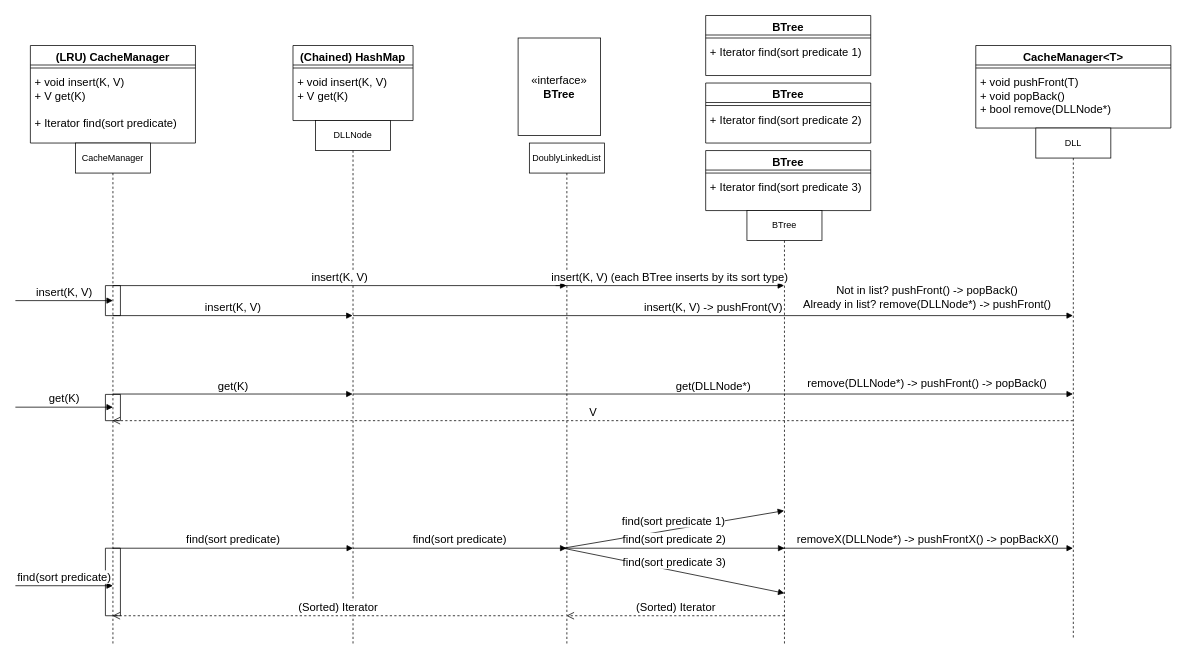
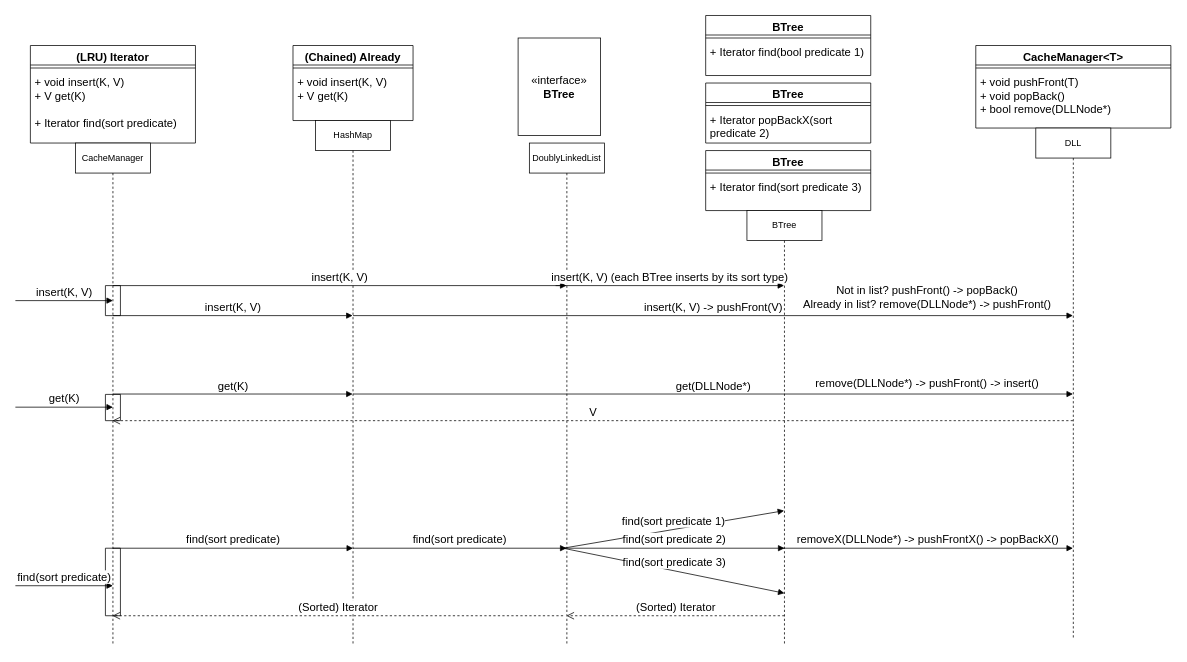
  <mxCell id="0" />
  <mxCell id="1" parent="0" />
  <mxCell id="2" value="" style="verticalLabelPosition=bottom;verticalAlign=top;html=1;shape=mxgraph.basic.rect;fillColor2=none;strokeWidth=1;size=20;indent=5;" vertex="1" parent="1"><mxGeometry x="140" y="730" width="20" height="90" as="geometry" /></mxCell>
  <mxCell id="3" value="" style="verticalLabelPosition=bottom;verticalAlign=top;html=1;shape=mxgraph.basic.rect;fillColor2=none;strokeWidth=1;size=20;indent=5;" vertex="1" parent="1"><mxGeometry x="140" y="525" width="20" height="35" as="geometry" /></mxCell>
  <mxCell id="4" value="" style="verticalLabelPosition=bottom;verticalAlign=top;html=1;shape=mxgraph.basic.rect;fillColor2=none;strokeWidth=1;size=20;indent=5;" vertex="1" parent="1"><mxGeometry x="140" y="380" width="20" height="40" as="geometry" /></mxCell>
- <mxCell id="5" value="&lt;font style=&quot;font-size: 15px;&quot;&gt;&lt;b&gt;&lt;font style=&quot;font-size: 15px;&quot;&gt;(Chained) HashMap&lt;/font&gt;&lt;br&gt;&lt;/b&gt;&lt;/font&gt;" style="swimlane;fontStyle=1;align=center;verticalAlign=top;childLayout=stackLayout;horizontal=1;startSize=26;horizontalStack=0;resizeParent=1;resizeParentMax=0;resizeLast=0;collapsible=1;marginBottom=0;whiteSpace=wrap;html=1;" parent="1" vertex="1"><mxGeometry x="390" y="60" width="160" height="100" as="geometry" /></mxCell>
+ <mxCell id="5" value="&lt;font style=&quot;font-size: 15px;&quot;&gt;&lt;b&gt;&lt;font style=&quot;font-size: 15px;&quot;&gt;(Chained) Already&lt;/font&gt;&lt;br&gt;&lt;/b&gt;&lt;/font&gt;" style="swimlane;fontStyle=1;align=center;verticalAlign=top;childLayout=stackLayout;horizontal=1;startSize=26;horizontalStack=0;resizeParent=1;resizeParentMax=0;resizeLast=0;collapsible=1;marginBottom=0;whiteSpace=wrap;html=1;" parent="1" vertex="1"><mxGeometry x="390" y="60" width="160" height="100" as="geometry" /></mxCell>
  <mxCell id="6" value="" style="line;strokeWidth=1;fillColor=none;align=left;verticalAlign=middle;spacingTop=-1;spacingLeft=3;spacingRight=3;rotatable=0;labelPosition=right;points=[];portConstraint=eastwest;strokeColor=inherit;" parent="5" vertex="1"><mxGeometry y="26" width="160" height="8" as="geometry" /></mxCell>
  <mxCell id="7" value="&lt;div style=&quot;font-size: 15px;&quot;&gt;&lt;font style=&quot;font-size: 15px;&quot;&gt;&lt;font style=&quot;font-size: 15px;&quot;&gt;+ void insert(K, V)&lt;/font&gt;&lt;/font&gt;&lt;/div&gt;&lt;div style=&quot;font-size: 15px;&quot;&gt;&lt;font style=&quot;font-size: 15px;&quot;&gt;+ V get(K)&lt;/font&gt;&lt;/div&gt;" style="text;strokeColor=none;fillColor=none;align=left;verticalAlign=top;spacingLeft=4;spacingRight=4;overflow=hidden;rotatable=0;points=[[0,0.5],[1,0.5]];portConstraint=eastwest;whiteSpace=wrap;html=1;" parent="5" vertex="1"><mxGeometry y="34" width="160" height="66" as="geometry" /></mxCell>
  <mxCell id="8" value="&lt;font style=&quot;font-size: 15px;&quot;&gt;CacheManager&amp;lt;T&amp;gt;&lt;/font&gt;" style="swimlane;fontStyle=1;align=center;verticalAlign=top;childLayout=stackLayout;horizontal=1;startSize=26;horizontalStack=0;resizeParent=1;resizeParentMax=0;resizeLast=0;collapsible=1;marginBottom=0;whiteSpace=wrap;html=1;" parent="1" vertex="1"><mxGeometry x="1300" y="60" width="260" height="110" as="geometry" /></mxCell>
  <mxCell id="9" value="" style="line;strokeWidth=1;fillColor=none;align=left;verticalAlign=middle;spacingTop=-1;spacingLeft=3;spacingRight=3;rotatable=0;labelPosition=right;points=[];portConstraint=eastwest;strokeColor=inherit;" parent="8" vertex="1"><mxGeometry y="26" width="260" height="8" as="geometry" /></mxCell>
  <mxCell id="10" value="&lt;div style=&quot;font-size: 15px;&quot;&gt;&lt;font style=&quot;font-size: 15px;&quot;&gt;+ void pushFront(T)&lt;/font&gt;&lt;/div&gt;&lt;div style=&quot;font-size: 15px;&quot;&gt;&lt;font style=&quot;font-size: 15px;&quot;&gt;+ void popBack()&lt;/font&gt;&lt;/div&gt;&lt;div style=&quot;font-size: 15px;&quot;&gt;&lt;font style=&quot;font-size: 15px;&quot;&gt;+ bool remove(DLLNode*)&lt;br&gt;&lt;/font&gt;&lt;/div&gt;&lt;div style=&quot;font-size: 15px;&quot;&gt;&lt;font style=&quot;font-size: 15px;&quot;&gt;&lt;br&gt;&lt;/font&gt;&lt;/div&gt;" style="text;strokeColor=none;fillColor=none;align=left;verticalAlign=top;spacingLeft=4;spacingRight=4;overflow=hidden;rotatable=0;points=[[0,0.5],[1,0.5]];portConstraint=eastwest;whiteSpace=wrap;html=1;" parent="8" vertex="1"><mxGeometry y="34" width="260" height="76" as="geometry" /></mxCell>
- <mxCell id="11" value="&lt;font style=&quot;font-size: 15px;&quot;&gt;&lt;b&gt;(LRU) &lt;font style=&quot;font-size: 15px;&quot;&gt;CacheManager&lt;br&gt;&lt;/font&gt;&lt;/b&gt;&lt;/font&gt;" style="swimlane;fontStyle=1;align=center;verticalAlign=top;childLayout=stackLayout;horizontal=1;startSize=26;horizontalStack=0;resizeParent=1;resizeParentMax=0;resizeLast=0;collapsible=1;marginBottom=0;whiteSpace=wrap;html=1;" parent="1" vertex="1"><mxGeometry x="40" y="60" width="220" height="130" as="geometry" /></mxCell>
+ <mxCell id="11" value="&lt;font style=&quot;font-size: 15px;&quot;&gt;&lt;b&gt;(LRU) &lt;font style=&quot;font-size: 15px;&quot;&gt;Iterator&lt;br&gt;&lt;/font&gt;&lt;/b&gt;&lt;/font&gt;" style="swimlane;fontStyle=1;align=center;verticalAlign=top;childLayout=stackLayout;horizontal=1;startSize=26;horizontalStack=0;resizeParent=1;resizeParentMax=0;resizeLast=0;collapsible=1;marginBottom=0;whiteSpace=wrap;html=1;" parent="1" vertex="1"><mxGeometry x="40" y="60" width="220" height="130" as="geometry" /></mxCell>
  <mxCell id="12" value="" style="line;strokeWidth=1;fillColor=none;align=left;verticalAlign=middle;spacingTop=-1;spacingLeft=3;spacingRight=3;rotatable=0;labelPosition=right;points=[];portConstraint=eastwest;strokeColor=inherit;" parent="11" vertex="1"><mxGeometry y="26" width="220" height="8" as="geometry" /></mxCell>
  <mxCell id="13" value="&lt;div style=&quot;font-size: 15px;&quot;&gt;&lt;font style=&quot;font-size: 15px;&quot;&gt;+ void insert(K, V)&lt;/font&gt;&lt;/div&gt;&lt;div style=&quot;font-size: 15px;&quot;&gt;&lt;div style=&quot;font-size: 15px;&quot;&gt;&lt;font style=&quot;font-size: 15px;&quot;&gt;+ V get(K)&lt;/font&gt;&lt;/div&gt;&lt;div style=&quot;font-size: 15px;&quot;&gt;&lt;font style=&quot;font-size: 15px;&quot;&gt;&lt;br&gt;&lt;/font&gt;&lt;/div&gt;&lt;/div&gt;&lt;div style=&quot;font-size: 15px;&quot;&gt;&lt;font style=&quot;font-size: 15px;&quot;&gt;&lt;font style=&quot;font-size: 15px;&quot;&gt;+ Iterator find(sort predicate)&lt;/font&gt;&lt;br&gt;&lt;/font&gt;&lt;/div&gt;" style="text;strokeColor=none;fillColor=none;align=left;verticalAlign=top;spacingLeft=4;spacingRight=4;overflow=hidden;rotatable=0;points=[[0,0.5],[1,0.5]];portConstraint=eastwest;whiteSpace=wrap;html=1;" parent="11" vertex="1"><mxGeometry y="34" width="220" height="96" as="geometry" /></mxCell>
  <mxCell id="14" value="&lt;font style=&quot;font-size: 15px;&quot;&gt;BTree&lt;br&gt;&lt;/font&gt;" style="swimlane;fontStyle=1;align=center;verticalAlign=top;childLayout=stackLayout;horizontal=1;startSize=26;horizontalStack=0;resizeParent=1;resizeParentMax=0;resizeLast=0;collapsible=1;marginBottom=0;whiteSpace=wrap;html=1;" parent="1" vertex="1"><mxGeometry x="940" y="20" width="220" height="80" as="geometry" /></mxCell>
  <mxCell id="15" value="" style="line;strokeWidth=1;fillColor=none;align=left;verticalAlign=middle;spacingTop=-1;spacingLeft=3;spacingRight=3;rotatable=0;labelPosition=right;points=[];portConstraint=eastwest;strokeColor=inherit;" parent="14" vertex="1"><mxGeometry y="26" width="220" height="8" as="geometry" /></mxCell>
- <mxCell id="16" value="&lt;div style=&quot;font-size: 15px;&quot;&gt;&lt;font style=&quot;font-size: 15px;&quot;&gt;+ Iterator find(sort predicate 1)&lt;br&gt;&lt;/font&gt;&lt;/div&gt;" style="text;strokeColor=none;fillColor=none;align=left;verticalAlign=top;spacingLeft=4;spacingRight=4;overflow=hidden;rotatable=0;points=[[0,0.5],[1,0.5]];portConstraint=eastwest;whiteSpace=wrap;html=1;" parent="14" vertex="1"><mxGeometry y="34" width="220" height="46" as="geometry" /></mxCell>
+ <mxCell id="16" value="&lt;div style=&quot;font-size: 15px;&quot;&gt;&lt;font style=&quot;font-size: 15px;&quot;&gt;+ Iterator find(bool predicate 1)&lt;br&gt;&lt;/font&gt;&lt;/div&gt;" style="text;strokeColor=none;fillColor=none;align=left;verticalAlign=top;spacingLeft=4;spacingRight=4;overflow=hidden;rotatable=0;points=[[0,0.5],[1,0.5]];portConstraint=eastwest;whiteSpace=wrap;html=1;" parent="14" vertex="1"><mxGeometry y="34" width="220" height="46" as="geometry" /></mxCell>
  <mxCell id="17" value="&lt;font style=&quot;font-size: 15px;&quot;&gt;«interface»&lt;br&gt;&lt;b&gt;BTree&lt;/b&gt;&lt;br&gt;&lt;/font&gt;" style="html=1;whiteSpace=wrap;" parent="1" vertex="1"><mxGeometry x="690" y="50" width="110" height="130" as="geometry" /></mxCell>
  <mxCell id="18" value="&lt;font style=&quot;font-size: 15px;&quot;&gt;BTree&lt;br&gt;&lt;/font&gt;" style="swimlane;fontStyle=1;align=center;verticalAlign=top;childLayout=stackLayout;horizontal=1;startSize=26;horizontalStack=0;resizeParent=1;resizeParentMax=0;resizeLast=0;collapsible=1;marginBottom=0;whiteSpace=wrap;html=1;" parent="1" vertex="1"><mxGeometry x="940" y="110" width="220" height="80" as="geometry" /></mxCell>
  <mxCell id="19" value="" style="line;strokeWidth=1;fillColor=none;align=left;verticalAlign=middle;spacingTop=-1;spacingLeft=3;spacingRight=3;rotatable=0;labelPosition=right;points=[];portConstraint=eastwest;strokeColor=inherit;" parent="18" vertex="1"><mxGeometry y="26" width="220" height="8" as="geometry" /></mxCell>
- <mxCell id="20" value="&lt;div style=&quot;font-size: 15px;&quot;&gt;&lt;font style=&quot;font-size: 15px;&quot;&gt;+ Iterator find(sort predicate 2)&lt;br&gt;&lt;/font&gt;&lt;/div&gt;" style="text;strokeColor=none;fillColor=none;align=left;verticalAlign=top;spacingLeft=4;spacingRight=4;overflow=hidden;rotatable=0;points=[[0,0.5],[1,0.5]];portConstraint=eastwest;whiteSpace=wrap;html=1;" parent="18" vertex="1"><mxGeometry y="34" width="220" height="46" as="geometry" /></mxCell>
+ <mxCell id="20" value="&lt;div style=&quot;font-size: 15px;&quot;&gt;&lt;font style=&quot;font-size: 15px;&quot;&gt;+ Iterator popBackX(sort predicate 2)&lt;br&gt;&lt;/font&gt;&lt;/div&gt;" style="text;strokeColor=none;fillColor=none;align=left;verticalAlign=top;spacingLeft=4;spacingRight=4;overflow=hidden;rotatable=0;points=[[0,0.5],[1,0.5]];portConstraint=eastwest;whiteSpace=wrap;html=1;" parent="18" vertex="1"><mxGeometry y="34" width="220" height="46" as="geometry" /></mxCell>
  <mxCell id="21" value="&lt;font style=&quot;font-size: 15px;&quot;&gt;BTree&lt;br&gt;&lt;/font&gt;" style="swimlane;fontStyle=1;align=center;verticalAlign=top;childLayout=stackLayout;horizontal=1;startSize=26;horizontalStack=0;resizeParent=1;resizeParentMax=0;resizeLast=0;collapsible=1;marginBottom=0;whiteSpace=wrap;html=1;" parent="1" vertex="1"><mxGeometry x="940" y="200" width="220" height="80" as="geometry" /></mxCell>
  <mxCell id="22" value="" style="line;strokeWidth=1;fillColor=none;align=left;verticalAlign=middle;spacingTop=-1;spacingLeft=3;spacingRight=3;rotatable=0;labelPosition=right;points=[];portConstraint=eastwest;strokeColor=inherit;" parent="21" vertex="1"><mxGeometry y="26" width="220" height="8" as="geometry" /></mxCell>
  <mxCell id="23" value="&lt;div style=&quot;font-size: 15px;&quot;&gt;&lt;font style=&quot;font-size: 15px;&quot;&gt;+ Iterator find(sort predicate 3)&lt;br&gt;&lt;/font&gt;&lt;/div&gt;" style="text;strokeColor=none;fillColor=none;align=left;verticalAlign=top;spacingLeft=4;spacingRight=4;overflow=hidden;rotatable=0;points=[[0,0.5],[1,0.5]];portConstraint=eastwest;whiteSpace=wrap;html=1;" parent="21" vertex="1"><mxGeometry y="34" width="220" height="46" as="geometry" /></mxCell>
  <mxCell id="24" value="CacheManager" style="shape=umlLifeline;perimeter=lifelinePerimeter;whiteSpace=wrap;html=1;container=1;dropTarget=0;collapsible=0;recursiveResize=0;outlineConnect=0;portConstraint=eastwest;newEdgeStyle={&quot;curved&quot;:0,&quot;rounded&quot;:0};" parent="1" vertex="1"><mxGeometry x="100" y="190" width="100" height="670" as="geometry" /></mxCell>
- <mxCell id="25" value="DLLNode" style="shape=umlLifeline;perimeter=lifelinePerimeter;whiteSpace=wrap;html=1;container=1;dropTarget=0;collapsible=0;recursiveResize=0;outlineConnect=0;portConstraint=eastwest;newEdgeStyle={&quot;curved&quot;:0,&quot;rounded&quot;:0};" parent="1" vertex="1"><mxGeometry x="420" y="160" width="100" height="700" as="geometry" /></mxCell>
+ <mxCell id="25" value="HashMap" style="shape=umlLifeline;perimeter=lifelinePerimeter;whiteSpace=wrap;html=1;container=1;dropTarget=0;collapsible=0;recursiveResize=0;outlineConnect=0;portConstraint=eastwest;newEdgeStyle={&quot;curved&quot;:0,&quot;rounded&quot;:0};" parent="1" vertex="1"><mxGeometry x="420" y="160" width="100" height="700" as="geometry" /></mxCell>
  <mxCell id="26" value="DoublyLinkedList" style="shape=umlLifeline;perimeter=lifelinePerimeter;whiteSpace=wrap;html=1;container=1;dropTarget=0;collapsible=0;recursiveResize=0;outlineConnect=0;portConstraint=eastwest;newEdgeStyle={&quot;curved&quot;:0,&quot;rounded&quot;:0};" parent="1" vertex="1"><mxGeometry x="705" y="190" width="100" height="670" as="geometry" /></mxCell>
  <mxCell id="27" value="BTree" style="shape=umlLifeline;perimeter=lifelinePerimeter;whiteSpace=wrap;html=1;container=1;dropTarget=0;collapsible=0;recursiveResize=0;outlineConnect=0;portConstraint=eastwest;newEdgeStyle={&quot;curved&quot;:0,&quot;rounded&quot;:0};" parent="1" vertex="1"><mxGeometry x="995" y="280" width="100" height="580" as="geometry" /></mxCell>
  <mxCell id="28" value="DLL" style="shape=umlLifeline;perimeter=lifelinePerimeter;whiteSpace=wrap;html=1;container=1;dropTarget=0;collapsible=0;recursiveResize=0;outlineConnect=0;portConstraint=eastwest;newEdgeStyle={&quot;curved&quot;:0,&quot;rounded&quot;:0};" parent="1" vertex="1"><mxGeometry x="1380" y="170" width="100" height="680" as="geometry" /></mxCell>
  <mxCell id="29" value="&lt;font style=&quot;font-size: 15px;&quot;&gt;get(K)&lt;br&gt;&lt;/font&gt;" style="html=1;verticalAlign=bottom;endArrow=block;curved=0;rounded=0;" parent="1" edge="1"><mxGeometry width="80" relative="1" as="geometry"><mxPoint x="150" y="524.5" as="sourcePoint" /><mxPoint x="469.5" y="524.5" as="targetPoint" /><Array as="points"><mxPoint x="390" y="524.5" /></Array></mxGeometry></mxCell>
  <mxCell id="30" value="&lt;font style=&quot;font-size: 15px;&quot;&gt;V&lt;/font&gt;" style="html=1;verticalAlign=bottom;endArrow=open;dashed=1;endSize=8;curved=0;rounded=0;" parent="1" edge="1"><mxGeometry relative="1" as="geometry"><mxPoint x="1429.5" y="560" as="sourcePoint" /><mxPoint x="149.5" y="560" as="targetPoint" /></mxGeometry></mxCell>
  <mxCell id="31" value="&lt;font style=&quot;font-size: 15px;&quot;&gt;find(sort predicate)&lt;br&gt;&lt;/font&gt;" style="html=1;verticalAlign=bottom;endArrow=block;curved=0;rounded=0;" parent="1" edge="1"><mxGeometry width="80" relative="1" as="geometry"><mxPoint x="150" y="730" as="sourcePoint" /><mxPoint x="470" y="730" as="targetPoint" /></mxGeometry></mxCell>
  <mxCell id="32" value="&lt;font style=&quot;font-size: 15px;&quot;&gt;insert(K, V) -&amp;gt; pushFront(V)&lt;br&gt;&lt;/font&gt;" style="html=1;verticalAlign=bottom;endArrow=block;curved=0;rounded=0;" parent="1" edge="1"><mxGeometry width="80" relative="1" as="geometry"><mxPoint x="470" y="420" as="sourcePoint" /><mxPoint x="1429.5" y="420" as="targetPoint" /></mxGeometry></mxCell>
  <mxCell id="33" value="&lt;font style=&quot;font-size: 15px;&quot;&gt;get(DLLNode*)&lt;br&gt;&lt;/font&gt;" style="html=1;verticalAlign=bottom;endArrow=block;curved=0;rounded=0;" parent="1" edge="1"><mxGeometry x="0.001" width="80" relative="1" as="geometry"><mxPoint x="470" y="524.5" as="sourcePoint" /><mxPoint x="1429.5" y="524.5" as="targetPoint" /><mxPoint as="offset" /></mxGeometry></mxCell>
  <mxCell id="34" value="&lt;div&gt;&lt;font style=&quot;font-size: 15px;&quot;&gt;Not in list? pushFront() -&amp;gt; popBack()&lt;br&gt;&lt;/font&gt;&lt;/div&gt;&lt;div&gt;&lt;font style=&quot;font-size: 15px;&quot;&gt;Already in list? remove(DLLNode*) -&amp;gt; pushFront()&lt;/font&gt;&lt;/div&gt;" style="text;html=1;align=center;verticalAlign=middle;resizable=0;points=[];autosize=1;strokeColor=none;fillColor=none;" parent="1" vertex="1"><mxGeometry x="1060" y="370" width="350" height="50" as="geometry" /></mxCell>
- <mxCell id="35" value="&lt;font style=&quot;font-size: 15px;&quot;&gt;remove(DLLNode*) -&amp;gt; pushFront() -&amp;gt; popBack()&lt;br&gt;&lt;/font&gt;" style="text;html=1;align=center;verticalAlign=middle;resizable=0;points=[];autosize=1;strokeColor=none;fillColor=none;" parent="1" vertex="1"><mxGeometry x="1065" y="495" width="340" height="30" as="geometry" /></mxCell>
+ <mxCell id="35" value="&lt;font style=&quot;font-size: 15px;&quot;&gt;remove(DLLNode*) -&amp;gt; pushFront() -&amp;gt; insert()&lt;br&gt;&lt;/font&gt;" style="text;html=1;align=center;verticalAlign=middle;resizable=0;points=[];autosize=1;strokeColor=none;fillColor=none;" parent="1" vertex="1"><mxGeometry x="1065" y="495" width="340" height="30" as="geometry" /></mxCell>
  <mxCell id="36" value="&lt;font style=&quot;font-size: 15px;&quot;&gt;find(sort predicate)&lt;br&gt;&lt;/font&gt;" style="html=1;verticalAlign=bottom;endArrow=block;curved=0;rounded=0;" parent="1" edge="1"><mxGeometry width="80" relative="1" as="geometry"><mxPoint x="470" y="730" as="sourcePoint" /><mxPoint x="754.5" y="730" as="targetPoint" /></mxGeometry></mxCell>
  <mxCell id="37" value="&lt;font style=&quot;font-size: 15px;&quot;&gt;find(sort predicate 1)&lt;br&gt;&lt;/font&gt;" style="html=1;verticalAlign=bottom;endArrow=block;curved=0;rounded=0;" parent="1" edge="1"><mxGeometry width="80" relative="1" as="geometry"><mxPoint x="750" y="730" as="sourcePoint" /><mxPoint x="1044.5" y="680" as="targetPoint" /></mxGeometry></mxCell>
  <mxCell id="38" value="&lt;font style=&quot;font-size: 15px;&quot;&gt;find(sort predicate 2)&lt;br&gt;&lt;/font&gt;" style="html=1;verticalAlign=bottom;endArrow=block;curved=0;rounded=0;" parent="1" edge="1"><mxGeometry width="80" relative="1" as="geometry"><mxPoint x="750" y="730" as="sourcePoint" /><mxPoint x="1045" y="730" as="targetPoint" /></mxGeometry></mxCell>
  <mxCell id="39" value="&lt;font style=&quot;font-size: 15px;&quot;&gt;find(sort predicate 3)&lt;br&gt;&lt;/font&gt;" style="html=1;verticalAlign=bottom;endArrow=block;curved=0;rounded=0;" parent="1" edge="1"><mxGeometry width="80" relative="1" as="geometry"><mxPoint x="750" y="730" as="sourcePoint" /><mxPoint x="1045" y="790" as="targetPoint" /></mxGeometry></mxCell>
  <mxCell id="40" value="&lt;font style=&quot;font-size: 15px;&quot;&gt;removeX(DLLNode*) -&amp;gt; pushFrontX() -&amp;gt; popBackX()&lt;br&gt;&lt;/font&gt;" style="html=1;verticalAlign=bottom;endArrow=block;curved=0;rounded=0;" parent="1" target="28" edge="1"><mxGeometry width="80" relative="1" as="geometry"><mxPoint x="1040.5" y="730" as="sourcePoint" /><mxPoint x="1325" y="730" as="targetPoint" /></mxGeometry></mxCell>
  <mxCell id="41" value="&lt;font style=&quot;font-size: 15px;&quot;&gt;(Sorted) &lt;font style=&quot;font-size: 15px;&quot;&gt;Iterator&lt;/font&gt;&lt;/font&gt;" style="html=1;verticalAlign=bottom;endArrow=open;dashed=1;endSize=8;curved=0;rounded=0;" parent="1" target="26" edge="1"><mxGeometry relative="1" as="geometry"><mxPoint x="1045" y="820" as="sourcePoint" /><mxPoint x="760" y="820" as="targetPoint" /></mxGeometry></mxCell>
  <mxCell id="42" value="&lt;font style=&quot;font-size: 15px;&quot;&gt;(Sorted) Iterator&lt;/font&gt;" style="html=1;verticalAlign=bottom;endArrow=open;dashed=1;endSize=8;curved=0;rounded=0;" parent="1" target="24" edge="1"><mxGeometry relative="1" as="geometry"><mxPoint x="750" y="820" as="sourcePoint" /><mxPoint x="460" y="820" as="targetPoint" /></mxGeometry></mxCell>
  <mxCell id="43" value="&lt;font style=&quot;font-size: 15px;&quot;&gt;insert(K, V)&lt;br&gt;&lt;/font&gt;" style="html=1;verticalAlign=bottom;endArrow=block;curved=0;rounded=0;" edge="1" parent="1"><mxGeometry width="80" relative="1" as="geometry"><mxPoint x="20" y="400" as="sourcePoint" /><mxPoint x="150" y="400" as="targetPoint" /></mxGeometry></mxCell>
  <mxCell id="44" value="&lt;font style=&quot;font-size: 15px;&quot;&gt;insert(K, V)&lt;br&gt;&lt;/font&gt;" style="html=1;verticalAlign=bottom;endArrow=block;curved=0;rounded=0;" edge="1" parent="1"><mxGeometry width="80" relative="1" as="geometry"><mxPoint x="150" y="420" as="sourcePoint" /><mxPoint x="469.5" y="420" as="targetPoint" /></mxGeometry></mxCell>
  <mxCell id="45" value="&lt;font style=&quot;font-size: 15px;&quot;&gt;insert(K, V)&lt;br&gt;&lt;/font&gt;" style="html=1;verticalAlign=bottom;endArrow=block;curved=0;rounded=0;" edge="1" parent="1"><mxGeometry width="80" relative="1" as="geometry"><mxPoint x="150" y="380" as="sourcePoint" /><mxPoint x="754.5" y="380" as="targetPoint" /></mxGeometry></mxCell>
  <mxCell id="46" value="&lt;font style=&quot;font-size: 15px;&quot;&gt;insert(K, V) (each BTree inserts by its sort type)&lt;br&gt;&lt;/font&gt;" style="html=1;verticalAlign=bottom;endArrow=block;curved=0;rounded=0;" edge="1" parent="1"><mxGeometry width="80" relative="1" as="geometry"><mxPoint x="740" y="380" as="sourcePoint" /><mxPoint x="1044.5" y="380" as="targetPoint" /></mxGeometry></mxCell>
  <mxCell id="47" value="&lt;font style=&quot;font-size: 15px;&quot;&gt;get(K)&lt;br&gt;&lt;/font&gt;" style="html=1;verticalAlign=bottom;endArrow=block;curved=0;rounded=0;" edge="1" parent="1"><mxGeometry width="80" relative="1" as="geometry"><mxPoint x="20" y="542" as="sourcePoint" /><mxPoint x="150" y="542" as="targetPoint" /></mxGeometry></mxCell>
  <mxCell id="48" value="&lt;font style=&quot;font-size: 15px;&quot;&gt;find(sort predicate)&lt;br&gt;&lt;/font&gt;" style="html=1;verticalAlign=bottom;endArrow=block;curved=0;rounded=0;" edge="1" parent="1"><mxGeometry width="80" relative="1" as="geometry"><mxPoint x="20" y="780" as="sourcePoint" /><mxPoint x="150" y="780" as="targetPoint" /></mxGeometry></mxCell>
